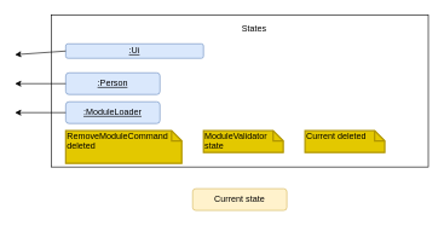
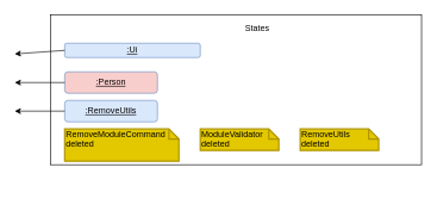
  <mxCell id="0" />
  <mxCell id="1" parent="0" />
  <mxCell id="2" value="" style="rounded=0;whiteSpace=wrap;html=1;" vertex="1" parent="1"><mxGeometry x="70" y="20" width="520" height="210" as="geometry" /></mxCell>
- <mxCell id="3" value="States" style="text;html=1;strokeColor=none;fillColor=none;align=center;verticalAlign=middle;whiteSpace=wrap;rounded=0;" vertex="1" parent="1"><mxGeometry x="330" y="30" width="40" height="20" as="geometry" /></mxCell>
+ <mxCell id="3" value="States" style="text;html=1;strokeColor=none;fillColor=none;align=center;verticalAlign=middle;whiteSpace=wrap;rounded=0;" vertex="1" parent="1"><mxGeometry x="340" y="30" width="40" height="20" as="geometry" /></mxCell>
  <mxCell id="4" value=":Ui" style="rounded=1;whiteSpace=wrap;html=1;fillColor=#dae8fc;strokeColor=#6c8ebf;fontStyle=4" vertex="1" parent="1"><mxGeometry x="90" y="60" width="190" height="20" as="geometry" /></mxCell>
- <mxCell id="5" value=":Person" style="rounded=1;whiteSpace=wrap;html=1;fillColor=#dae8fc;strokeColor=#6c8ebf;fontStyle=4" vertex="1" parent="1"><mxGeometry x="90" y="100" width="130" height="30" as="geometry" /></mxCell>
- <mxCell id="6" value=":ModuleLoader" style="rounded=1;whiteSpace=wrap;html=1;fillColor=#dae8fc;strokeColor=#6c8ebf;fontStyle=4" vertex="1" parent="1"><mxGeometry x="90" y="140" width="130" height="30" as="geometry" /></mxCell>
+ <mxCell id="5" value=":Person" style="rounded=1;whiteSpace=wrap;html=1;fillColor=#f8cecc;strokeColor=#6c8ebf;fontStyle=4;" vertex="1" parent="1"><mxGeometry x="90" y="100" width="130" height="30" as="geometry" /></mxCell>
+ <mxCell id="6" value=":RemoveUtils" style="rounded=1;whiteSpace=wrap;html=1;fillColor=#dae8fc;strokeColor=#6c8ebf;fontStyle=4" vertex="1" parent="1"><mxGeometry x="90" y="140" width="130" height="30" as="geometry" /></mxCell>
  <mxCell id="7" value="" style="endArrow=classic;html=1;exitX=0;exitY=0.5;exitDx=0;exitDy=0;" edge="1" parent="1" source="4"><mxGeometry width="50" height="50" relative="1" as="geometry"><mxPoint x="20" y="74.5" as="sourcePoint" /><mxPoint x="20" y="75" as="targetPoint" /></mxGeometry></mxCell>
  <mxCell id="8" value="" style="endArrow=classic;html=1;exitX=0;exitY=0.5;exitDx=0;exitDy=0;" edge="1" parent="1" source="5"><mxGeometry width="50" height="50" relative="1" as="geometry"><mxPoint x="20" y="114.5" as="sourcePoint" /><mxPoint x="20" y="115" as="targetPoint" /></mxGeometry></mxCell>
  <mxCell id="9" value="" style="endArrow=classic;html=1;exitX=0;exitY=0.5;exitDx=0;exitDy=0;" edge="1" parent="1" source="6"><mxGeometry width="50" height="50" relative="1" as="geometry"><mxPoint x="20" y="154.5" as="sourcePoint" /><mxPoint x="20" y="155" as="targetPoint" /></mxGeometry></mxCell>
- <mxCell id="10" value="Current state" style="rounded=1;whiteSpace=wrap;html=1;fillColor=#fff2cc;strokeColor=#d6b656;fontStyle=0" vertex="1" parent="1"><mxGeometry x="265" y="260" width="130" height="30" as="geometry" /></mxCell>
  <mxCell id="11" value="RemoveModuleCommand deleted" style="shape=note;whiteSpace=wrap;html=1;size=14;verticalAlign=top;align=left;spacingTop=-6;fillColor=#e3c800;strokeColor=#B09500;labelBorderColor=none;strokeWidth=2;" vertex="1" parent="1"><mxGeometry x="90" y="180" width="160" height="45" as="geometry" /></mxCell>
- <mxCell id="12" value="ModuleValidator&lt;br&gt;state" style="shape=note;whiteSpace=wrap;html=1;size=14;verticalAlign=top;align=left;spacingTop=-6;fillColor=#e3c800;strokeColor=#B09500;labelBorderColor=none;strokeWidth=2;" vertex="1" parent="1"><mxGeometry x="280" y="180" width="110" height="30" as="geometry" /></mxCell>
- <mxCell id="13" value="Current deleted" style="shape=note;whiteSpace=wrap;html=1;size=14;verticalAlign=top;align=left;spacingTop=-6;fillColor=#e3c800;strokeColor=#B09500;labelBorderColor=none;strokeWidth=2;" vertex="1" parent="1"><mxGeometry x="420" y="180" width="110" height="30" as="geometry" /></mxCell>
+ <mxCell id="12" value="ModuleValidator&lt;br&gt;deleted" style="shape=note;whiteSpace=wrap;html=1;size=14;verticalAlign=top;align=left;spacingTop=-6;fillColor=#e3c800;strokeColor=#B09500;labelBorderColor=none;strokeWidth=2;" vertex="1" parent="1"><mxGeometry x="280" y="180" width="110" height="30" as="geometry" /></mxCell>
+ <mxCell id="13" value="RemoveUtils deleted" style="shape=note;whiteSpace=wrap;html=1;size=14;verticalAlign=top;align=left;spacingTop=-6;fillColor=#e3c800;strokeColor=#B09500;labelBorderColor=none;strokeWidth=2;" vertex="1" parent="1"><mxGeometry x="420" y="180" width="110" height="30" as="geometry" /></mxCell>
